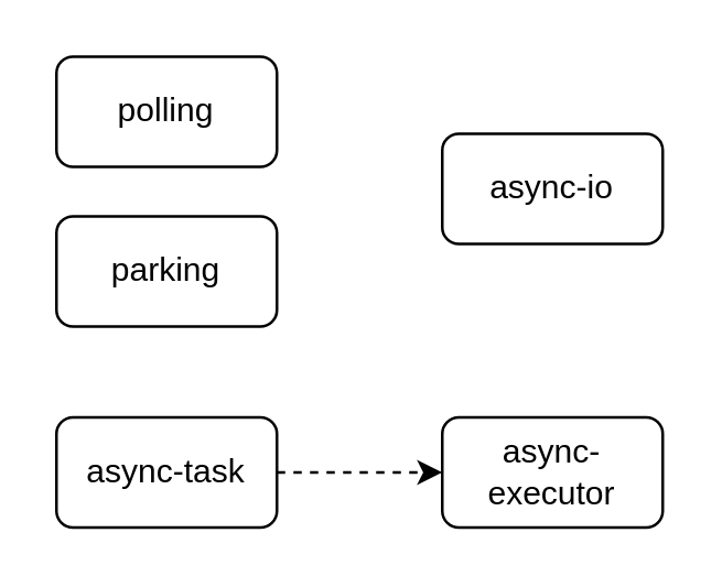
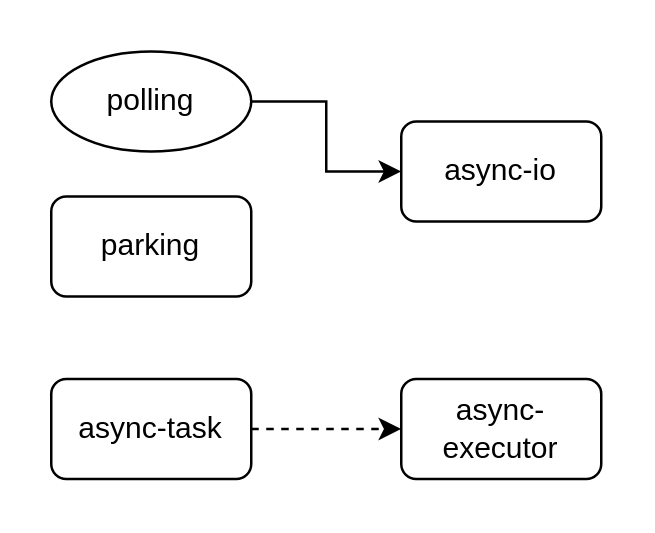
  <mxCell id="0" />
  <mxCell id="1" parent="0" />
- <mxCell id="3" value="polling" style="rounded=1;whiteSpace=wrap;html=1;" parent="1" vertex="1"><mxGeometry x="20" y="20" width="80" height="40" as="geometry" /></mxCell>
+ <mxCell id="2" style="edgeStyle=orthogonalEdgeStyle;rounded=0;orthogonalLoop=1;jettySize=auto;html=1;entryX=0;entryY=0.5;entryDx=0;entryDy=0;" parent="1" source="3" target="4" edge="1"><mxGeometry relative="1" as="geometry" /></mxCell>
+ <mxCell id="3" value="polling" style="ellipse;whiteSpace=wrap;html=1;" parent="1" vertex="1"><mxGeometry x="20" y="20" width="80" height="40" as="geometry" /></mxCell>
  <mxCell id="4" value="async-io" style="rounded=1;whiteSpace=wrap;html=1;" parent="1" vertex="1"><mxGeometry x="160" y="48" width="80" height="40" as="geometry" /></mxCell>
  <mxCell id="5" value="" style="edgeStyle=orthogonalEdgeStyle;rounded=0;orthogonalLoop=1;jettySize=auto;html=1;dashed=1;" parent="1" source="6" target="7" edge="1"><mxGeometry relative="1" as="geometry" /></mxCell>
  <mxCell id="6" value="async-task" style="rounded=1;whiteSpace=wrap;html=1;" parent="1" vertex="1"><mxGeometry x="20" y="151" width="80" height="40" as="geometry" /></mxCell>
  <mxCell id="7" value="async-executor" style="rounded=1;whiteSpace=wrap;html=1;" parent="1" vertex="1"><mxGeometry x="160" y="151" width="80" height="40" as="geometry" /></mxCell>
  <mxCell id="8" value="parking" style="rounded=1;whiteSpace=wrap;html=1;" vertex="1" parent="1"><mxGeometry x="20" y="78" width="80" height="40" as="geometry" /></mxCell>
